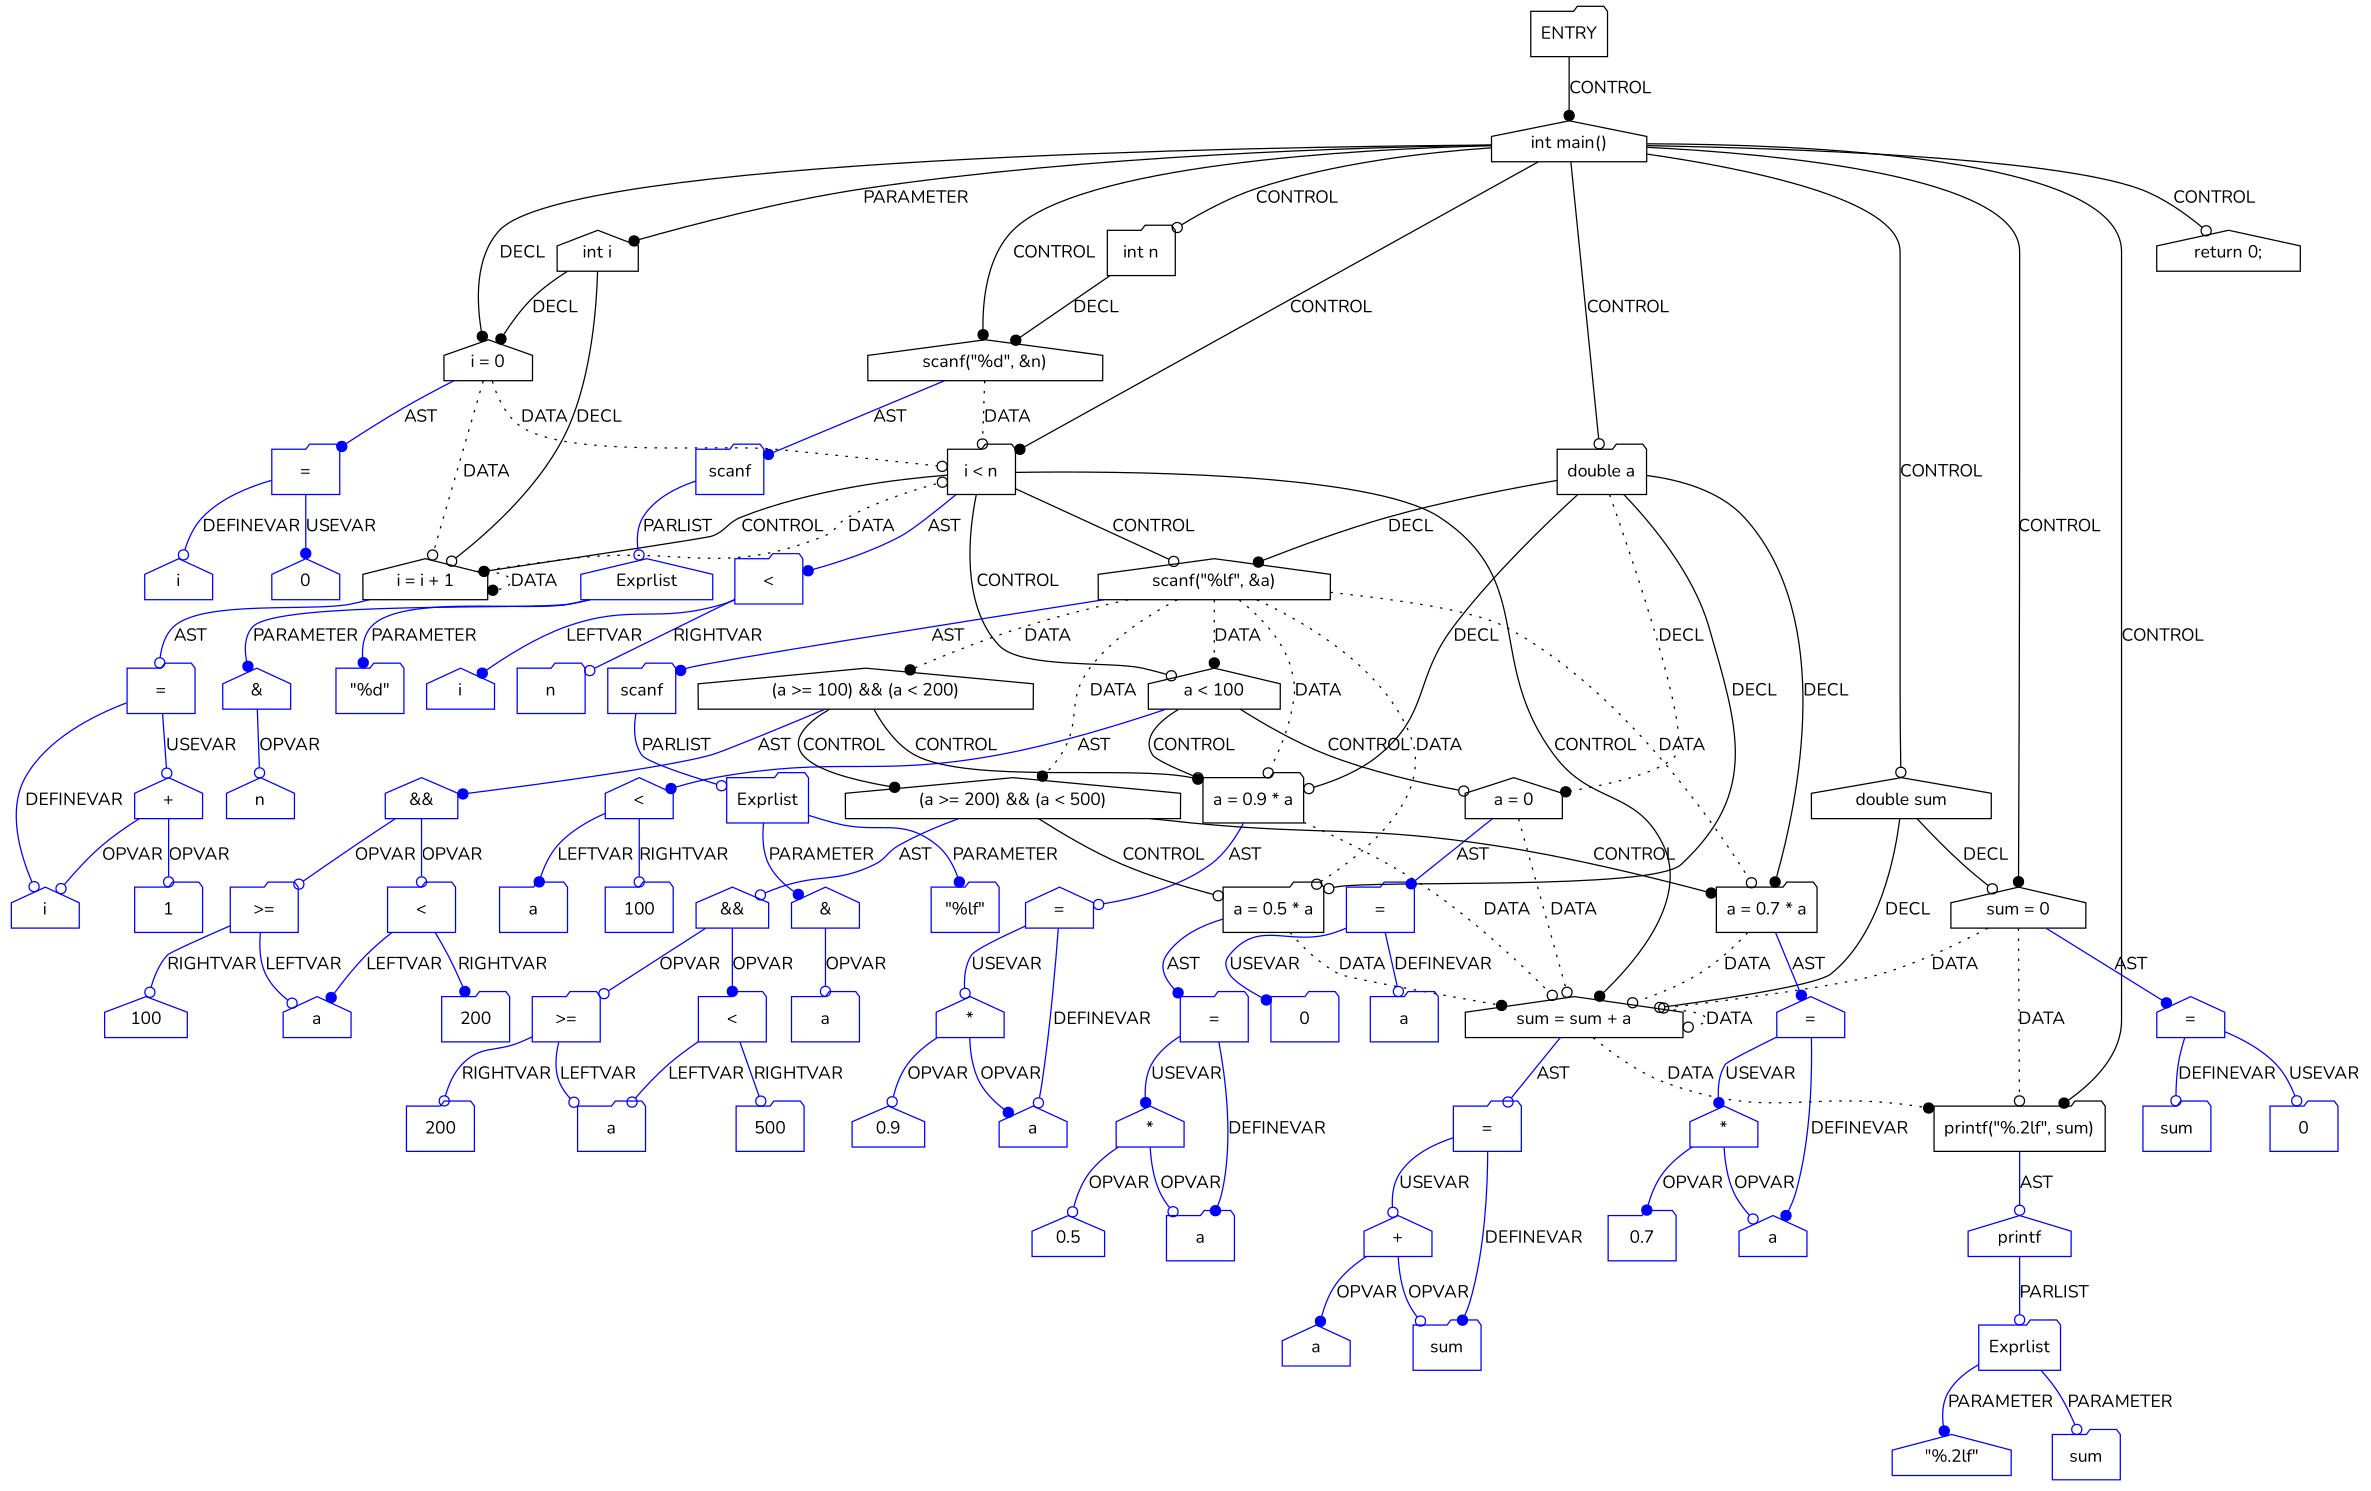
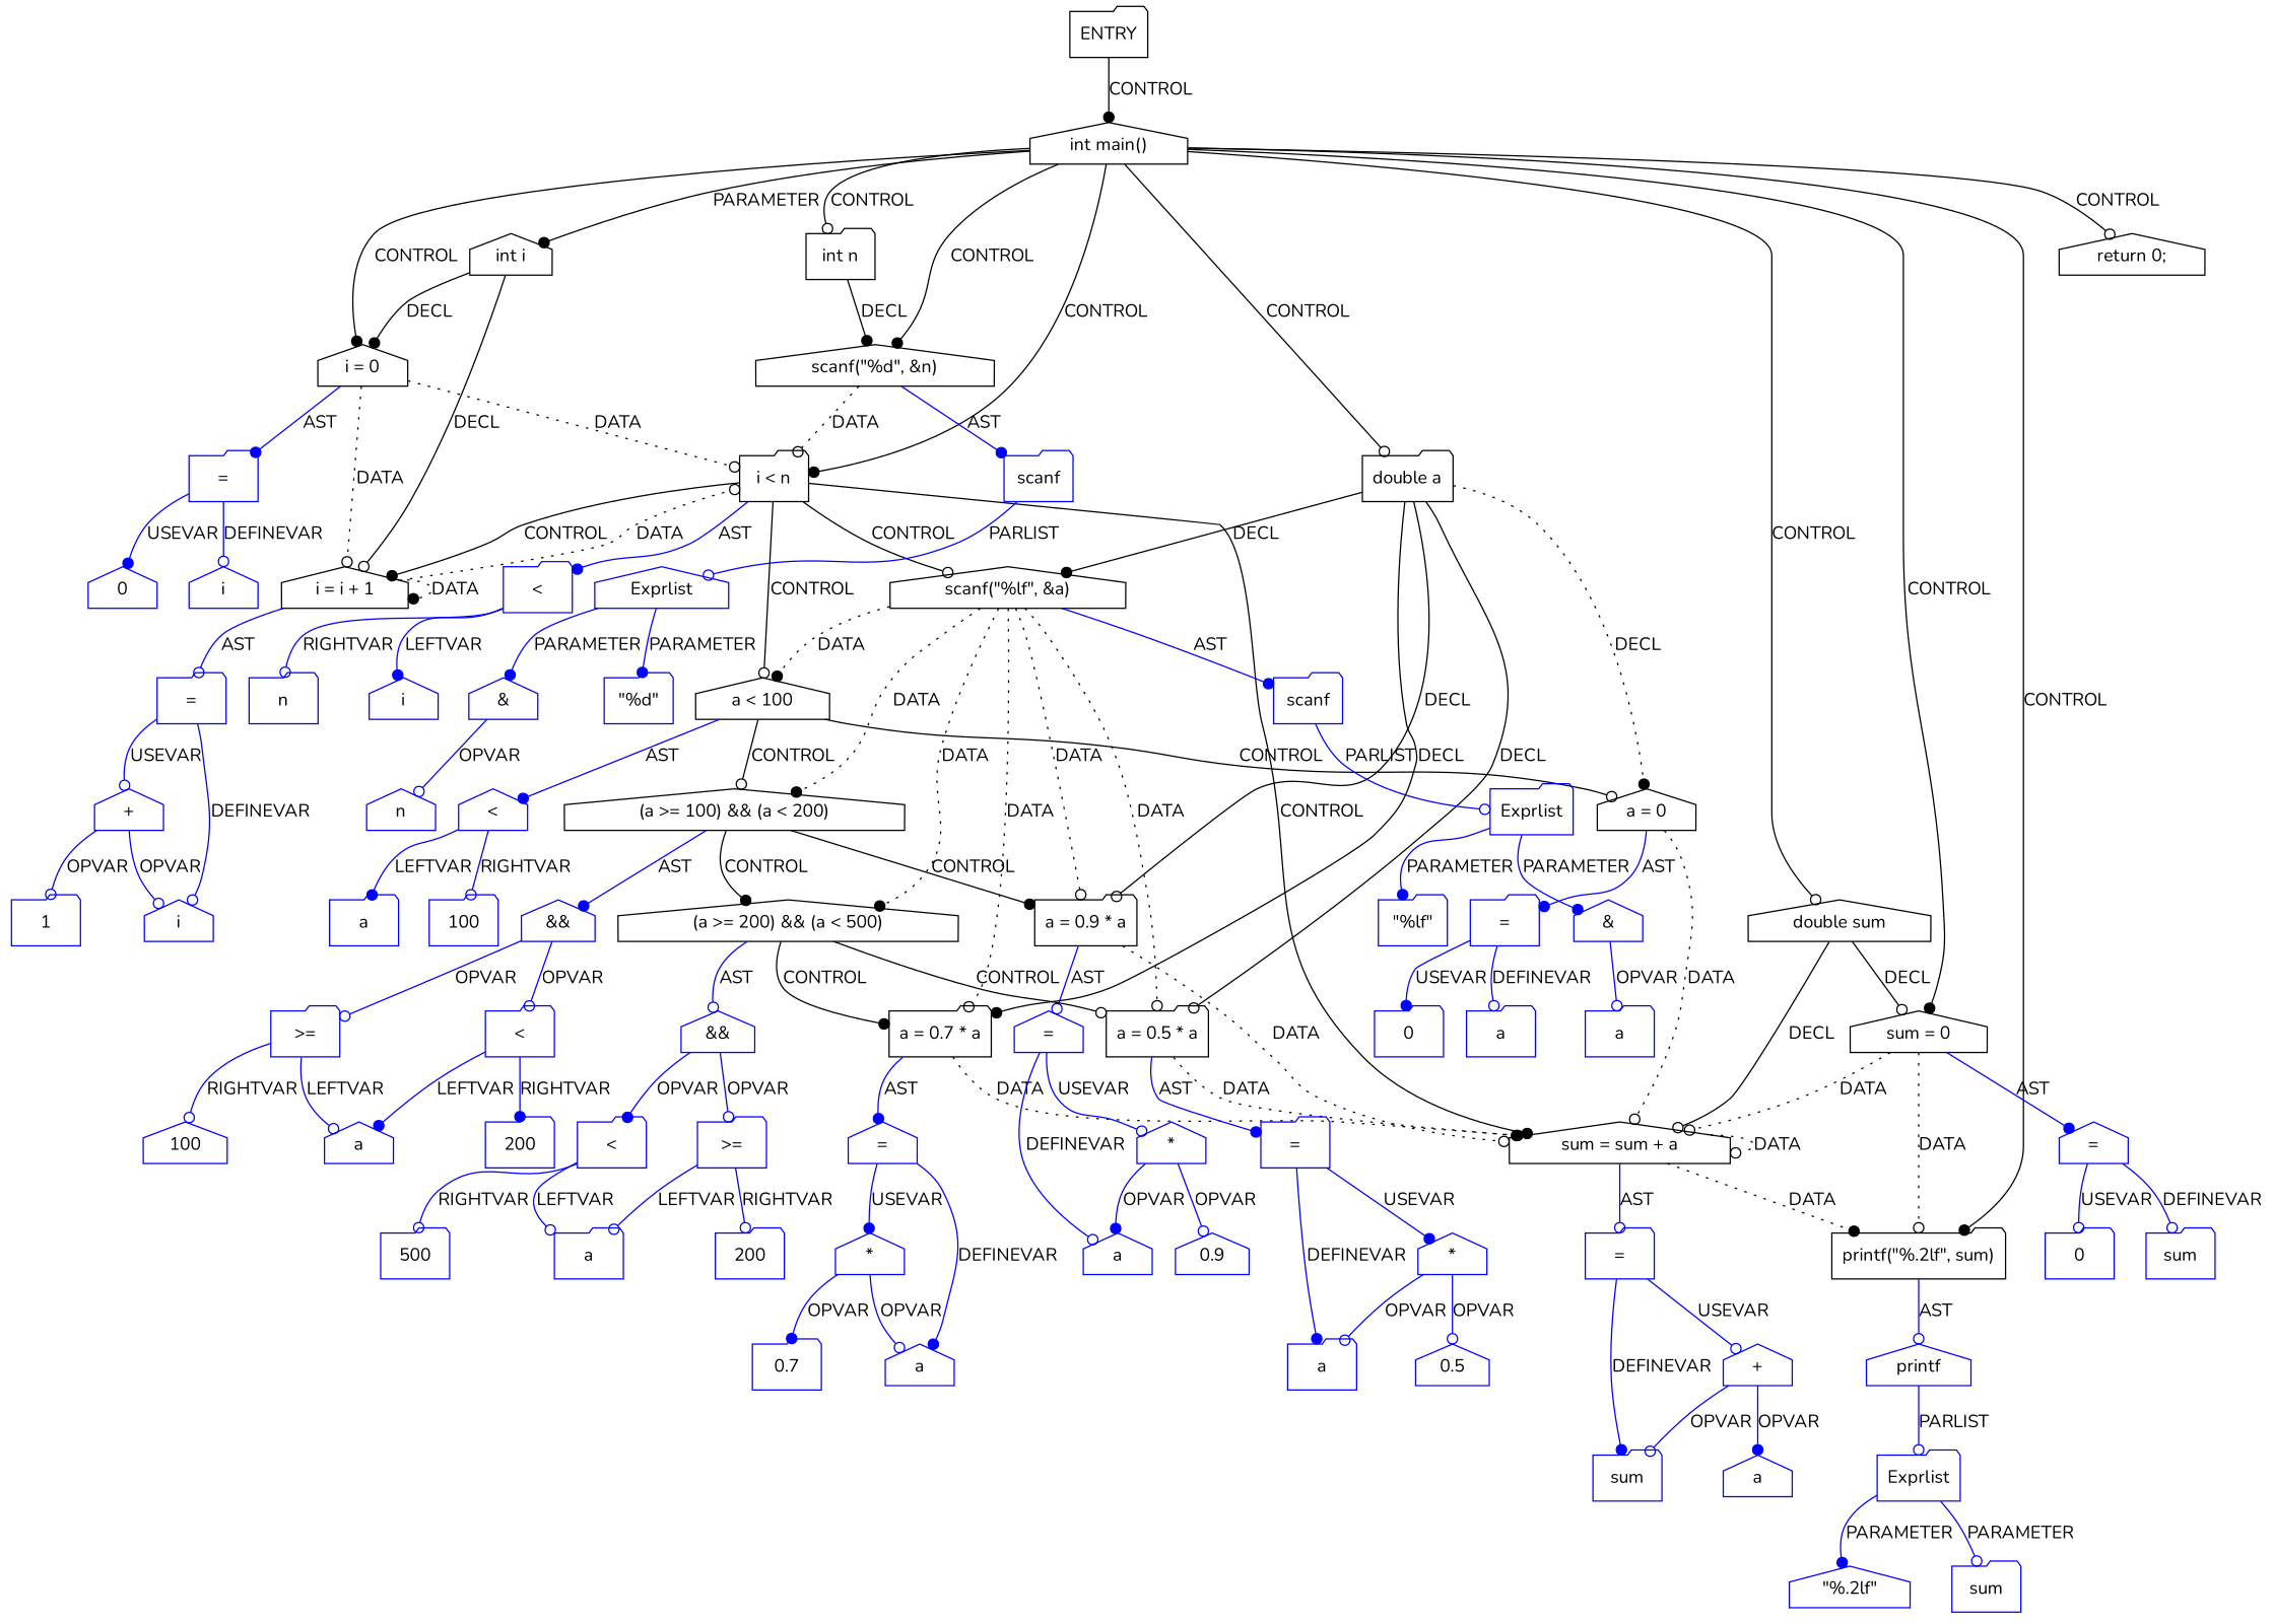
  digraph {
    fontname=Nunito
    node [coord=8 fontname=Nunito shape=house type=VAR color=blue]
    edge [arrowhead=odot fontname=Nunito color=blue]
    n1 [coord=-1 label=ENTRY shape=folder type=ENTRY color=""]
    n2 [coord=2 label="int main()" type=CONTROL color=""]
    n3 [coord=3 label="int n" shape=folder type=DECL varname=n vartype=int color=""]
    n4 [coord=3 label="int i" type=DECL varname=i vartype=int color=""]
    n5 [coord=4 label="double sum" type=DECL varname=sum vartype=double color=""]
    n6 [coord=5 label="sum = 0" type=ASSIGN color=""]
    n7 [coord=6 label="double a" shape=folder type=DECL varname=a vartype=double color=""]
    n8 [coord=7 label="scanf(\"%d\", &n)" type=CALL color=""]
    n9 [label="i = 0" type=ASSIGN color=""]
    n10 [label="i < n" shape=folder type=CONTROL color=""]
    n11 [coord=21 label="printf(\"%.2lf\", sum)" shape=folder type=CALL color=""]
    n12 [coord=22 label="return 0;" type=RETURN color=""]
    n13 [label="i = i + 1" type=ASSIGN color=""]
    n14 [coord=19 label="sum = sum + a" type=ASSIGN color=""]
    n15 [coord=5 label="=" type=ASSIGNOP]
    n16 [coord=9 label="scanf(\"%lf\", &a)" type=CALL color=""]
    n17 [coord=11 label="a = 0" type=ASSIGN color=""]
    n18 [coord=13 label="a = 0.9 * a" shape=folder type=ASSIGN color=""]
    n19 [coord=15 label="a = 0.7 * a" shape=folder type=ASSIGN color=""]
    n20 [coord=17 label="a = 0.5 * a" shape=folder type=ASSIGN color=""]
    n21 [coord=7 label=scanf shape=folder type=FUNCNAME]
    n22 [label="=" shape=folder type=ASSIGNOP]
    n23 [coord=10 label="a < 100" type=CONTROL color=""]
    n24 [label="<" shape=folder type=OP]
    n25 [coord=21 label=printf type=FUNCNAME]
    n26 [label="=" shape=folder type=ASSIGNOP]
    n27 [coord=19 label="=" shape=folder type=ASSIGNOP]
    n28 [coord=5 label=sum shape=folder]
    n29 [coord=5 label=0 shape=folder type=CONST]
    n30 [coord=9 label=scanf shape=folder type=FUNCNAME]
    n31 [coord=12 label="(a >= 100) && (a < 200)" type=CONTROL color=""]
    n32 [coord=14 label="(a >= 200) && (a < 500)" type=CONTROL color=""]
    n33 [coord=11 label="=" shape=folder type=ASSIGNOP]
    n34 [coord=13 label="=" type=ASSIGNOP]
    n35 [coord=15 label="=" type=ASSIGNOP]
    n36 [coord=17 label="=" shape=folder type=ASSIGNOP]
    n37 [coord=7 label=Exprlist type=EXPRS]
    n38 [coord=7 label="\"%d\"" shape=folder type=CONST]
    n39 [coord=7 label="&" type=OP]
    n40 [coord=7 label=n]
    n41 [label=i]
    n42 [label=0 type=CONST]
    n43 [coord=10 label="<" type=OP]
    n44 [label=i]
    n45 [label=n shape=folder]
    n46 [coord=9 label=Exprlist shape=folder type=EXPRS]
    n47 [coord=12 label="&&" type=OP]
    n48 [coord=14 label="&&" type=OP]
    n49 [coord=9 label="\"%lf\"" shape=folder type=CONST]
    n50 [coord=9 label="&" type=OP]
    n51 [coord=9 label=a shape=folder]
    n52 [coord=10 label=a shape=folder]
    n53 [coord=10 label=100 shape=folder type=CONST]
    n54 [coord=11 label=a shape=folder]
    n55 [coord=11 label=0 shape=folder type=CONST]
    n56 [coord=12 label=">=" shape=folder type=OP]
    n57 [coord=12 label="<" shape=folder type=OP]
    n58 [coord=13 label=a]
    n59 [coord=13 label="*" type=OP]
    n60 [coord=13 label=0.9 type=CONST]
    n61 [coord=14 label=">=" shape=folder type=OP]
    n62 [coord=14 label="<" shape=folder type=OP]
    n63 [coord=15 label=a]
    n64 [coord=15 label="*" type=OP]
    n65 [coord=15 label=0.7 shape=folder type=CONST]
    n66 [coord=17 label=a shape=folder]
    n67 [coord=17 label="*" type=OP]
    n68 [coord=17 label=0.5 type=CONST]
    n69 [coord=14 label=a shape=folder]
    n70 [coord=14 label=200 shape=folder type=CONST]
    n71 [coord=14 label=500 shape=folder type=CONST]
    n72 [coord=12 label=a]
    n73 [coord=12 label=100 type=CONST]
    n74 [coord=12 label=200 shape=folder type=CONST]
    n75 [coord=19 label=sum shape=folder]
    n76 [coord=19 label="+" type=OP]
    n77 [coord=19 label=a]
    n78 [label=i]
    n79 [label="+" type=OP]
    n80 [label=1 shape=folder type=CONST]
    n81 [coord=21 label=Exprlist shape=folder type=EXPRS]
    n82 [coord=21 label="\"%.2lf\"" type=CONST]
    n83 [coord=21 label=sum shape=folder]
    n1 -> n2 [arrowhead=dot label=CONTROL color=""]
    n2 -> n3 [label=CONTROL color=""]
    n2 -> n4 [arrowhead=dot label=PARAMETER color=""]
    n2 -> n5 [label=CONTROL color=""]
    n2 -> n6 [arrowhead=dot label=CONTROL color=""]
    n2 -> n7 [label=CONTROL color=""]
    n2 -> n8 [arrowhead=dot label=CONTROL color=""]
-   n2 -> n9 [arrowhead=dot label=DECL color=""]
+   n2 -> n9 [arrowhead=dot label=CONTROL color=""]
    n2 -> n10 [arrowhead=dot label=CONTROL color=""]
    n2 -> n11 [arrowhead=dot label=CONTROL color=""]
    n2 -> n12 [label=CONTROL color=""]
    n3 -> n8 [arrowhead=dot label=DECL color=""]
    n4 -> n9 [arrowhead=dot label=DECL color=""]
    n4 -> n13 [label=DECL color=""]
    n5 -> n6 [label=DECL color=""]
    n5 -> n14 [label=DECL color=""]
    n6 -> n11 [label=DATA style=dotted color=""]
    n6 -> n14 [label=DATA style=dotted color=""]
    n6 -> n15 [arrowhead=dot label=AST]
    n7 -> n16 [arrowhead=dot label=DECL color=""]
    n7 -> n17 [arrowhead=dot label=DECL style=dotted color=""]
    n7 -> n18 [label=DECL color=""]
    n7 -> n19 [arrowhead=dot label=DECL color=""]
    n7 -> n20 [label=DECL color=""]
    n8 -> n10 [label=DATA style=dotted color=""]
    n8 -> n21 [arrowhead=dot label=AST]
    n9 -> n10 [label=DATA style=dotted color=""]
    n9 -> n13 [label=DATA style=dotted color=""]
    n9 -> n22 [arrowhead=dot label=AST]
    n10 -> n13 [arrowhead=dot label=CONTROL color=""]
    n10 -> n14 [arrowhead=dot label=CONTROL color=""]
    n10 -> n16 [label=CONTROL color=""]
    n10 -> n23 [label=CONTROL color=""]
    n10 -> n24 [arrowhead=dot label=AST]
    n11 -> n25 [label=AST]
    n13 -> n10 [label=DATA style=dotted color=""]
    n13 -> n13 [arrowhead=dot label=DATA style=dotted color=""]
    n13 -> n26 [label=AST]
    n14 -> n11 [arrowhead=dot label=DATA style=dotted color=""]
    n14 -> n14 [label=DATA style=dotted color=""]
    n14 -> n27 [label=AST]
    n15 -> n28 [label=DEFINEVAR]
    n15 -> n29 [label=USEVAR]
    n16 -> n18 [label=DATA style=dotted color=""]
    n16 -> n19 [label=DATA style=dotted color=""]
    n16 -> n20 [label=DATA style=dotted color=""]
    n16 -> n23 [arrowhead=dot label=DATA style=dotted color=""]
    n16 -> n30 [arrowhead=dot label=AST]
    n16 -> n31 [arrowhead=dot label=DATA style=dotted color=""]
    n16 -> n32 [arrowhead=dot label=DATA style=dotted color=""]
    n17 -> n14 [label=DATA style=dotted color=""]
    n17 -> n33 [arrowhead=dot label=AST]
    n18 -> n14 [label=DATA style=dotted color=""]
    n18 -> n34 [label=AST]
    n19 -> n14 [label=DATA style=dotted color=""]
    n19 -> n35 [arrowhead=dot label=AST]
    n20 -> n14 [arrowhead=dot label=DATA style=dotted color=""]
    n20 -> n36 [arrowhead=dot label=AST]
    n21 -> n37 [label=PARLIST]
    n22 -> n41 [label=DEFINEVAR]
    n22 -> n42 [arrowhead=dot label=USEVAR]
    n23 -> n17 [label=CONTROL color=""]
-   n23 -> n18 [label=CONTROL color=""]
+   n23 -> n31 [label=CONTROL color=""]
    n23 -> n43 [arrowhead=dot label=AST]
    n24 -> n44 [arrowhead=dot label=LEFTVAR]
    n24 -> n45 [label=RIGHTVAR]
    n25 -> n81 [label=PARLIST]
    n26 -> n78 [label=DEFINEVAR]
    n26 -> n79 [label=USEVAR]
    n27 -> n75 [arrowhead=dot label=DEFINEVAR]
    n27 -> n76 [label=USEVAR]
    n30 -> n46 [label=PARLIST]
    n31 -> n18 [arrowhead=dot label=CONTROL color=""]
    n31 -> n32 [arrowhead=dot label=CONTROL color=""]
    n31 -> n47 [arrowhead=dot label=AST]
    n32 -> n19 [arrowhead=dot label=CONTROL color=""]
    n32 -> n20 [label=CONTROL color=""]
    n32 -> n48 [label=AST]
    n33 -> n54 [label=DEFINEVAR]
    n33 -> n55 [arrowhead=dot label=USEVAR]
    n34 -> n58 [label=DEFINEVAR]
    n34 -> n59 [label=USEVAR]
    n35 -> n63 [arrowhead=dot label=DEFINEVAR]
    n35 -> n64 [arrowhead=dot label=USEVAR]
    n36 -> n66 [arrowhead=dot label=DEFINEVAR]
    n36 -> n67 [arrowhead=dot label=USEVAR]
    n37 -> n38 [arrowhead=dot label=PARAMETER]
    n37 -> n39 [arrowhead=dot label=PARAMETER]
    n39 -> n40 [label=OPVAR]
    n43 -> n52 [arrowhead=dot label=LEFTVAR]
    n43 -> n53 [label=RIGHTVAR]
    n46 -> n49 [arrowhead=dot label=PARAMETER]
    n46 -> n50 [arrowhead=dot label=PARAMETER]
    n47 -> n56 [label=OPVAR]
    n47 -> n57 [label=OPVAR]
    n48 -> n61 [label=OPVAR]
    n48 -> n62 [arrowhead=dot label=OPVAR]
    n50 -> n51 [label=OPVAR]
    n56 -> n72 [label=LEFTVAR]
    n56 -> n73 [label=RIGHTVAR]
    n57 -> n72 [arrowhead=dot label=LEFTVAR]
    n57 -> n74 [arrowhead=dot label=RIGHTVAR]
    n59 -> n58 [arrowhead=dot label=OPVAR]
    n59 -> n60 [label=OPVAR]
    n61 -> n69 [label=LEFTVAR]
    n61 -> n70 [label=RIGHTVAR]
    n62 -> n69 [label=LEFTVAR]
    n62 -> n71 [label=RIGHTVAR]
    n64 -> n63 [label=OPVAR]
    n64 -> n65 [arrowhead=dot label=OPVAR]
    n67 -> n66 [label=OPVAR]
    n67 -> n68 [label=OPVAR]
    n76 -> n75 [label=OPVAR]
    n76 -> n77 [arrowhead=dot label=OPVAR]
    n79 -> n78 [label=OPVAR]
    n79 -> n80 [label=OPVAR]
    n81 -> n82 [arrowhead=dot label=PARAMETER]
    n81 -> n83 [label=PARAMETER]
  }
